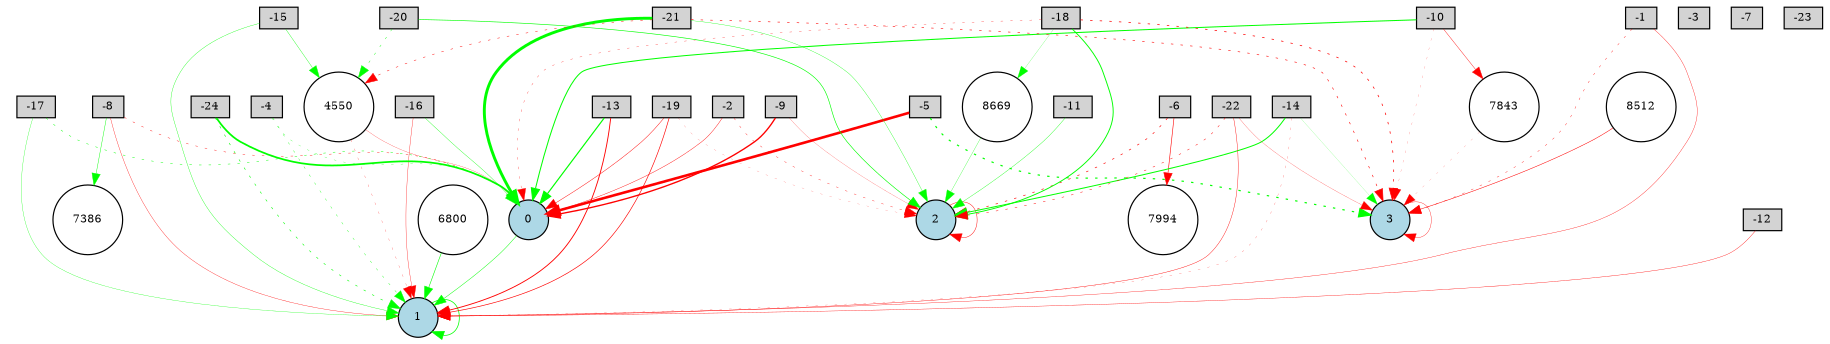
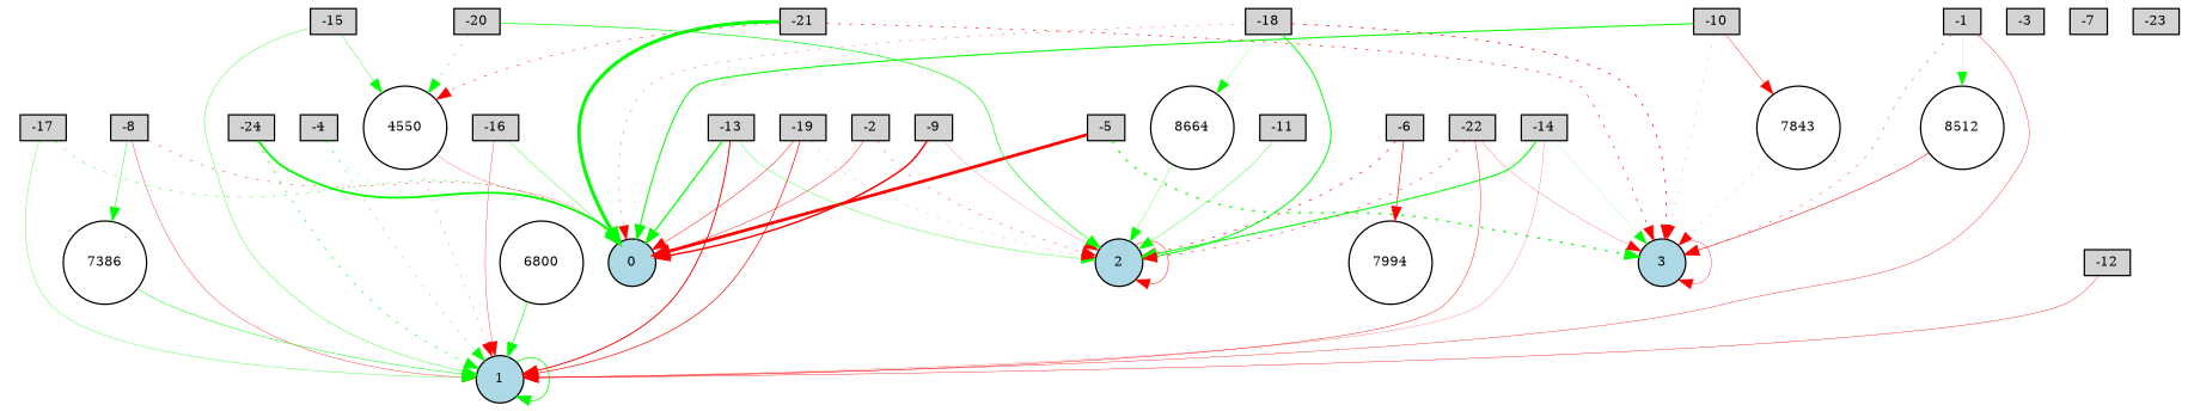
  digraph {
    node [fillcolor=lightgray fontsize=9 shape=box style=filled]
    edge [color=red style=solid]
    -1 [height=0.2 width=0.2]
    1 [fillcolor=lightblue height=0.2 shape=circle width=0.2]
    3 [fillcolor=lightblue height=0.2 shape=circle width=0.2]
    8512 [fillcolor=white height=0.2 shape=circle width=0.2]
    0 [fillcolor=lightblue height=0.2 shape=circle width=0.2]
    -2 [height=0.2 width=0.2]
    2 [fillcolor=lightblue height=0.2 shape=circle width=0.2]
    -3 [height=0.2 width=0.2]
    -4 [height=0.2 width=0.2]
    -5 [height=0.2 width=0.2]
    -6 [height=0.2 width=0.2]
    7994 [fillcolor=white height=0.2 shape=circle width=0.2]
    -7 [height=0.2 width=0.2]
    -8 [height=0.2 width=0.2]
    7386 [fillcolor=white height=0.2 shape=circle width=0.2]
    -9 [height=0.2 width=0.2]
    -10 [height=0.2 width=0.2]
    7843 [fillcolor=white height=0.2 shape=circle width=0.2]
    -11 [height=0.2 width=0.2]
    -12 [height=0.2 width=0.2]
    -13 [height=0.2 width=0.2]
    -14 [height=0.2 width=0.2]
    -15 [height=0.2 width=0.2]
    4550 [fillcolor=white height=0.2 shape=circle width=0.2]
    -16 [height=0.2 width=0.2]
    -17 [height=0.2 width=0.2]
    -18 [height=0.2 width=0.2]
-   8664 [fillcolor=white height=0.2 shape=circle width=0.2 label=8669]
+   8664 [fillcolor=white height=0.2 shape=circle width=0.2]
    -19 [height=0.2 width=0.2]
    -20 [height=0.2 width=0.2]
    -21 [height=0.2 width=0.2]
    -22 [height=0.2 width=0.2]
    -23 [height=0.2 width=0.2]
    -24 [height=0.2 width=0.2]
    6800 [fillcolor=white height=0.2 shape=circle width=0.2]
    -1 -> 1 [penwidth=0.28776559690105996]
    -1 -> 3 [penwidth=0.2998774523383546 style=dotted]
+   -1 -> 8512 [color=green penwidth=0.10912370881639491]
    1 -> 1 [color=green penwidth=0.6128648815039758]
    3 -> 3 [penwidth=0.28985181193222886]
    8512 -> 3 [penwidth=0.4235823575344758]
    -2 -> 0 [penwidth=0.34058102364646065]
    -2 -> 2 [penwidth=0.28910619951313526 style=dotted]
    2 -> 2 [penwidth=0.3744446840365746]
    -4 -> 1 [color=green penwidth=0.29575408159232175 style=dotted]
    -4 -> 0 [color=green penwidth=0.21466261517723334 style=dotted]
    -5 -> 3 [color=green penwidth=0.9845163227264592 style=dotted]
    -5 -> 0 [penwidth=2.184746700890801]
    -6 -> 2 [penwidth=0.5330357120089662 style=dotted]
    -6 -> 7994 [penwidth=0.48475847579165143]
    -8 -> 1 [penwidth=0.2791367938948339]
    -8 -> 0 [penwidth=0.33478861001493954 style=dotted]
    -8 -> 7386 [color=green penwidth=0.3578011314433871]
-   0 -> 1 [color=green penwidth=0.3791090536181565]
+   7386 -> 1 [color=green penwidth=0.3791090536181565]
    -9 -> 0 [penwidth=1.1334630600985394]
    -9 -> 2 [penwidth=0.1498700850773507]
    -10 -> 3 [penwidth=0.13164573336392138 style=dotted]
    -10 -> 0 [color=green penwidth=0.8433784542416624]
    -10 -> 7843 [penwidth=0.32418832624777827]
    7843 -> 3 [penwidth=0.1065919908431377 style=dotted]
    -11 -> 2 [color=green penwidth=0.2942627131306088]
    -12 -> 1 [penwidth=0.29910599421617934]
    -13 -> 1 [penwidth=0.7458399775693111]
    -13 -> 0 [color=green penwidth=0.987476273495175]
-   -14 -> 1 [penwidth=0.16557488643728657 style=dotted]
+   -14 -> 1 [penwidth=0.16557488643728657]
    -14 -> 3 [color=green penwidth=0.1035363117915944]
    -14 -> 2 [color=green penwidth=0.8325448937049338]
    -15 -> 1 [color=green penwidth=0.29100043315663127]
    -15 -> 4550 [color=green penwidth=0.2998850425956494]
    4550 -> 1 [penwidth=0.19073012670119283 style=dotted]
    4550 -> 0 [penwidth=0.1852898950962724]
    -16 -> 1 [penwidth=0.2724324987062885]
    -16 -> 0 [color=green penwidth=0.292601048748054]
    -17 -> 1 [color=green penwidth=0.24694113499022563]
    -17 -> 0 [color=green penwidth=0.37679997944901467 style=dotted]
    -18 -> 3 [penwidth=0.60795495839368 style=dotted]
    -18 -> 0 [penwidth=0.23967934509344235 style=dotted]
    -18 -> 2 [color=green penwidth=0.7796228318097851]
    -18 -> 8664 [color=green penwidth=0.15030290592363388]
    8664 -> 2 [color=green penwidth=0.2299592966309498]
    -19 -> 1 [penwidth=0.5350772154550173]
    -19 -> 0 [penwidth=0.37290711099702123]
    -19 -> 2 [penwidth=0.12634568483880976 style=dotted]
    -20 -> 2 [color=green penwidth=0.5179354408640837]
    -20 -> 4550 [color=green penwidth=0.33334187396904935 style=dotted]
    -21 -> 3 [penwidth=0.4959447121983236 style=dotted]
    -21 -> 0 [color=green penwidth=2.431602836222434]
-   -21 -> 2 [color=green penwidth=0.27494484939945196]
+   -13 -> 2 [color=green penwidth=0.27494484939945196]
    -21 -> 4550 [penwidth=0.3849466813816508 style=dotted]
    -22 -> 1 [penwidth=0.3352369058509663]
    -22 -> 3 [penwidth=0.17613413159172442]
    -22 -> 2 [penwidth=0.3851973206646253 style=dotted]
    -24 -> 1 [color=green penwidth=0.48254044647599525 style=dotted]
    -24 -> 0 [color=green penwidth=1.449233944599085]
    6800 -> 1 [color=green penwidth=0.477006838598486]
  }
